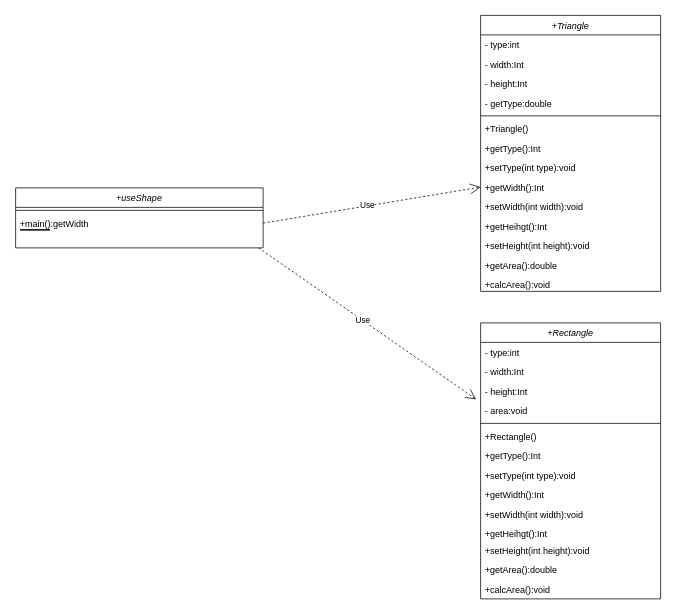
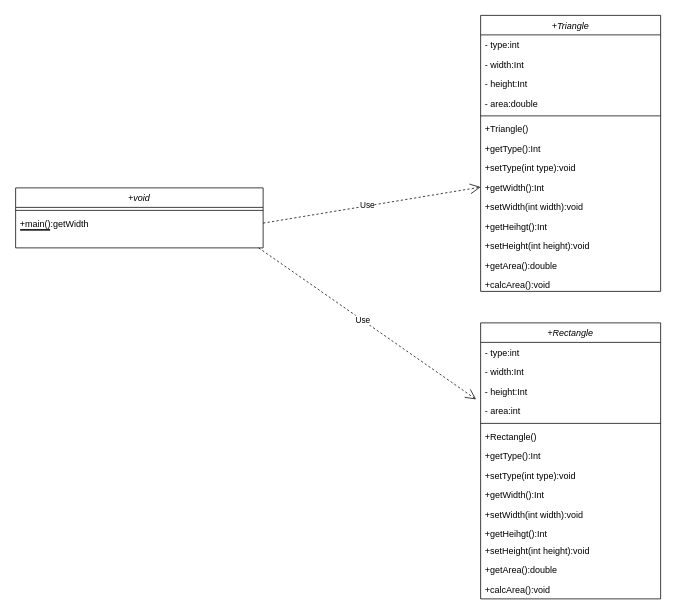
  <mxCell id="0" />
  <mxCell id="1" parent="0" />
  <mxCell id="2" value="+Triangle" style="swimlane;fontStyle=2;align=center;verticalAlign=top;childLayout=stackLayout;horizontal=1;startSize=26;horizontalStack=0;resizeParent=1;resizeLast=0;collapsible=1;marginBottom=0;rounded=0;shadow=0;strokeWidth=1;" vertex="1" parent="1"><mxGeometry x="640" y="20" width="240" height="368" as="geometry"><mxRectangle x="230" y="140" width="160" height="26" as="alternateBounds" /></mxGeometry></mxCell>
  <mxCell id="3" value="- type:int" style="text;align=left;verticalAlign=top;spacingLeft=4;spacingRight=4;overflow=hidden;rotatable=0;points=[[0,0.5],[1,0.5]];portConstraint=eastwest;rounded=0;shadow=0;html=0;" vertex="1" parent="2"><mxGeometry y="26" width="240" height="26" as="geometry" /></mxCell>
  <mxCell id="4" value="- width:Int" style="text;align=left;verticalAlign=top;spacingLeft=4;spacingRight=4;overflow=hidden;rotatable=0;points=[[0,0.5],[1,0.5]];portConstraint=eastwest;" vertex="1" parent="2"><mxGeometry y="52" width="240" height="26" as="geometry" /></mxCell>
  <mxCell id="5" value="- height:Int" style="text;align=left;verticalAlign=top;spacingLeft=4;spacingRight=4;overflow=hidden;rotatable=0;points=[[0,0.5],[1,0.5]];portConstraint=eastwest;rounded=0;shadow=0;html=0;" vertex="1" parent="2"><mxGeometry y="78" width="240" height="26" as="geometry" /></mxCell>
- <mxCell id="6" value="- getType:double" style="text;align=left;verticalAlign=top;spacingLeft=4;spacingRight=4;overflow=hidden;rotatable=0;points=[[0,0.5],[1,0.5]];portConstraint=eastwest;rounded=0;shadow=0;html=0;" vertex="1" parent="2"><mxGeometry y="104" width="240" height="26" as="geometry" /></mxCell>
+ <mxCell id="6" value="- area:double" style="text;align=left;verticalAlign=top;spacingLeft=4;spacingRight=4;overflow=hidden;rotatable=0;points=[[0,0.5],[1,0.5]];portConstraint=eastwest;rounded=0;shadow=0;html=0;" vertex="1" parent="2"><mxGeometry y="104" width="240" height="26" as="geometry" /></mxCell>
  <mxCell id="7" value="" style="line;html=1;strokeWidth=1;align=left;verticalAlign=middle;spacingTop=-1;spacingLeft=3;spacingRight=3;rotatable=0;labelPosition=right;points=[];portConstraint=eastwest;" vertex="1" parent="2"><mxGeometry y="130" width="240" height="8" as="geometry" /></mxCell>
  <mxCell id="8" value="+Triangle()" style="text;align=left;verticalAlign=top;spacingLeft=4;spacingRight=4;overflow=hidden;rotatable=0;points=[[0,0.5],[1,0.5]];portConstraint=eastwest;" vertex="1" parent="2"><mxGeometry y="138" width="240" height="26" as="geometry" /></mxCell>
  <mxCell id="9" value="+getType():Int" style="text;align=left;verticalAlign=top;spacingLeft=4;spacingRight=4;overflow=hidden;rotatable=0;points=[[0,0.5],[1,0.5]];portConstraint=eastwest;" vertex="1" parent="2"><mxGeometry y="164" width="240" height="26" as="geometry" /></mxCell>
  <mxCell id="10" value="+setType(int type):void" style="text;align=left;verticalAlign=top;spacingLeft=4;spacingRight=4;overflow=hidden;rotatable=0;points=[[0,0.5],[1,0.5]];portConstraint=eastwest;" vertex="1" parent="2"><mxGeometry y="190" width="240" height="26" as="geometry" /></mxCell>
  <mxCell id="11" value="+getWidth():Int" style="text;align=left;verticalAlign=top;spacingLeft=4;spacingRight=4;overflow=hidden;rotatable=0;points=[[0,0.5],[1,0.5]];portConstraint=eastwest;" vertex="1" parent="2"><mxGeometry y="216" width="240" height="26" as="geometry" /></mxCell>
  <mxCell id="12" value="+setWidth(int width):void" style="text;align=left;verticalAlign=top;spacingLeft=4;spacingRight=4;overflow=hidden;rotatable=0;points=[[0,0.5],[1,0.5]];portConstraint=eastwest;" vertex="1" parent="2"><mxGeometry y="242" width="240" height="26" as="geometry" /></mxCell>
  <mxCell id="13" value="+getHeihgt():Int" style="text;align=left;verticalAlign=top;spacingLeft=4;spacingRight=4;overflow=hidden;rotatable=0;points=[[0,0.5],[1,0.5]];portConstraint=eastwest;" vertex="1" parent="2"><mxGeometry y="268" width="240" height="26" as="geometry" /></mxCell>
  <mxCell id="14" value="+setHeight(int height):void" style="text;align=left;verticalAlign=top;spacingLeft=4;spacingRight=4;overflow=hidden;rotatable=0;points=[[0,0.5],[1,0.5]];portConstraint=eastwest;" vertex="1" parent="2"><mxGeometry y="294" width="240" height="26" as="geometry" /></mxCell>
  <mxCell id="15" value="+getArea():double" style="text;align=left;verticalAlign=top;spacingLeft=4;spacingRight=4;overflow=hidden;rotatable=0;points=[[0,0.5],[1,0.5]];portConstraint=eastwest;" vertex="1" parent="2"><mxGeometry y="320" width="240" height="26" as="geometry" /></mxCell>
  <mxCell id="16" value="+calcArea():void" style="text;align=left;verticalAlign=top;spacingLeft=4;spacingRight=4;overflow=hidden;rotatable=0;points=[[0,0.5],[1,0.5]];portConstraint=eastwest;" vertex="1" parent="2"><mxGeometry y="346" width="240" height="22" as="geometry" /></mxCell>
  <mxCell id="17" value="Use" style="endArrow=open;endSize=12;dashed=1;html=1;rounded=0;entryX=0;entryY=0.5;entryDx=0;entryDy=0;exitX=1;exitY=0.5;exitDx=0;exitDy=0;" edge="1" parent="1" source="21" target="11"><mxGeometry x="-0.044" y="1" width="160" relative="1" as="geometry"><mxPoint x="430" y="586.01" as="sourcePoint" /><mxPoint x="329.04" y="499.998" as="targetPoint" /><mxPoint as="offset" /></mxGeometry></mxCell>
  <mxCell id="18" value="" style="group" vertex="1" connectable="0" parent="1"><mxGeometry x="20" y="250" width="330" height="80" as="geometry" /></mxCell>
- <mxCell id="19" value="+useShape" style="swimlane;fontStyle=2;align=center;verticalAlign=top;childLayout=stackLayout;horizontal=1;startSize=26;horizontalStack=0;resizeParent=1;resizeLast=0;collapsible=1;marginBottom=0;rounded=0;shadow=0;strokeWidth=1;" vertex="1" parent="18"><mxGeometry width="330" height="80" as="geometry"><mxRectangle x="230" y="140" width="160" height="26" as="alternateBounds" /></mxGeometry></mxCell>
+ <mxCell id="19" value="+void" style="swimlane;fontStyle=2;align=center;verticalAlign=top;childLayout=stackLayout;horizontal=1;startSize=26;horizontalStack=0;resizeParent=1;resizeLast=0;collapsible=1;marginBottom=0;rounded=0;shadow=0;strokeWidth=1;" vertex="1" parent="18"><mxGeometry width="330" height="80" as="geometry"><mxRectangle x="230" y="140" width="160" height="26" as="alternateBounds" /></mxGeometry></mxCell>
  <mxCell id="20" value="" style="line;html=1;strokeWidth=1;align=left;verticalAlign=middle;spacingTop=-1;spacingLeft=3;spacingRight=3;rotatable=0;labelPosition=right;points=[];portConstraint=eastwest;" vertex="1" parent="19"><mxGeometry y="26" width="330" height="8" as="geometry" /></mxCell>
  <mxCell id="21" value="+main():getWidth" style="text;align=left;verticalAlign=top;spacingLeft=4;spacingRight=4;overflow=hidden;rotatable=0;points=[[0,0.5],[1,0.5]];portConstraint=eastwest;" vertex="1" parent="19"><mxGeometry y="34" width="330" height="26" as="geometry" /></mxCell>
  <mxCell id="22" value="" style="line;strokeWidth=2;html=1;" vertex="1" parent="18"><mxGeometry x="6" y="51" width="40" height="10" as="geometry" /></mxCell>
  <mxCell id="23" value="+Rectangle" style="swimlane;fontStyle=2;align=center;verticalAlign=top;childLayout=stackLayout;horizontal=1;startSize=26;horizontalStack=0;resizeParent=1;resizeLast=0;collapsible=1;marginBottom=0;rounded=0;shadow=0;strokeWidth=1;" vertex="1" parent="1"><mxGeometry x="640" y="430" width="240" height="368" as="geometry"><mxRectangle x="230" y="140" width="160" height="26" as="alternateBounds" /></mxGeometry></mxCell>
  <mxCell id="24" value="- type:int" style="text;align=left;verticalAlign=top;spacingLeft=4;spacingRight=4;overflow=hidden;rotatable=0;points=[[0,0.5],[1,0.5]];portConstraint=eastwest;rounded=0;shadow=0;html=0;" vertex="1" parent="23"><mxGeometry y="26" width="240" height="26" as="geometry" /></mxCell>
  <mxCell id="25" value="- width:Int" style="text;align=left;verticalAlign=top;spacingLeft=4;spacingRight=4;overflow=hidden;rotatable=0;points=[[0,0.5],[1,0.5]];portConstraint=eastwest;" vertex="1" parent="23"><mxGeometry y="52" width="240" height="26" as="geometry" /></mxCell>
  <mxCell id="26" value="- height:Int" style="text;align=left;verticalAlign=top;spacingLeft=4;spacingRight=4;overflow=hidden;rotatable=0;points=[[0,0.5],[1,0.5]];portConstraint=eastwest;rounded=0;shadow=0;html=0;" vertex="1" parent="23"><mxGeometry y="78" width="240" height="26" as="geometry" /></mxCell>
- <mxCell id="27" value="- area:void" style="text;align=left;verticalAlign=top;spacingLeft=4;spacingRight=4;overflow=hidden;rotatable=0;points=[[0,0.5],[1,0.5]];portConstraint=eastwest;rounded=0;shadow=0;html=0;" vertex="1" parent="23"><mxGeometry y="104" width="240" height="26" as="geometry" /></mxCell>
+ <mxCell id="27" value="- area:int" style="text;align=left;verticalAlign=top;spacingLeft=4;spacingRight=4;overflow=hidden;rotatable=0;points=[[0,0.5],[1,0.5]];portConstraint=eastwest;rounded=0;shadow=0;html=0;" vertex="1" parent="23"><mxGeometry y="104" width="240" height="26" as="geometry" /></mxCell>
  <mxCell id="28" value="" style="line;html=1;strokeWidth=1;align=left;verticalAlign=middle;spacingTop=-1;spacingLeft=3;spacingRight=3;rotatable=0;labelPosition=right;points=[];portConstraint=eastwest;" vertex="1" parent="23"><mxGeometry y="130" width="240" height="8" as="geometry" /></mxCell>
  <mxCell id="29" value="+Rectangle()" style="text;align=left;verticalAlign=top;spacingLeft=4;spacingRight=4;overflow=hidden;rotatable=0;points=[[0,0.5],[1,0.5]];portConstraint=eastwest;" vertex="1" parent="23"><mxGeometry y="138" width="240" height="26" as="geometry" /></mxCell>
  <mxCell id="30" value="+getType():Int" style="text;align=left;verticalAlign=top;spacingLeft=4;spacingRight=4;overflow=hidden;rotatable=0;points=[[0,0.5],[1,0.5]];portConstraint=eastwest;" vertex="1" parent="23"><mxGeometry y="164" width="240" height="26" as="geometry" /></mxCell>
  <mxCell id="31" value="+setType(int type):void" style="text;align=left;verticalAlign=top;spacingLeft=4;spacingRight=4;overflow=hidden;rotatable=0;points=[[0,0.5],[1,0.5]];portConstraint=eastwest;" vertex="1" parent="23"><mxGeometry y="190" width="240" height="26" as="geometry" /></mxCell>
  <mxCell id="32" value="+getWidth():Int" style="text;align=left;verticalAlign=top;spacingLeft=4;spacingRight=4;overflow=hidden;rotatable=0;points=[[0,0.5],[1,0.5]];portConstraint=eastwest;" vertex="1" parent="23"><mxGeometry y="216" width="240" height="26" as="geometry" /></mxCell>
  <mxCell id="33" value="+setWidth(int width):void" style="text;align=left;verticalAlign=top;spacingLeft=4;spacingRight=4;overflow=hidden;rotatable=0;points=[[0,0.5],[1,0.5]];portConstraint=eastwest;" vertex="1" parent="23"><mxGeometry y="242" width="240" height="26" as="geometry" /></mxCell>
  <mxCell id="34" value="+getHeihgt():Int" style="text;align=left;verticalAlign=top;spacingLeft=4;spacingRight=4;overflow=hidden;rotatable=0;points=[[0,0.5],[1,0.5]];portConstraint=eastwest;" vertex="1" parent="23"><mxGeometry y="268" width="240" height="22" as="geometry" /></mxCell>
  <mxCell id="35" value="+setHeight(int height):void" style="text;align=left;verticalAlign=top;spacingLeft=4;spacingRight=4;overflow=hidden;rotatable=0;points=[[0,0.5],[1,0.5]];portConstraint=eastwest;" vertex="1" parent="23"><mxGeometry y="290" width="240" height="26" as="geometry" /></mxCell>
  <mxCell id="36" value="+getArea():double" style="text;align=left;verticalAlign=top;spacingLeft=4;spacingRight=4;overflow=hidden;rotatable=0;points=[[0,0.5],[1,0.5]];portConstraint=eastwest;" vertex="1" parent="23"><mxGeometry y="316" width="240" height="26" as="geometry" /></mxCell>
  <mxCell id="37" value="+calcArea():void" style="text;align=left;verticalAlign=top;spacingLeft=4;spacingRight=4;overflow=hidden;rotatable=0;points=[[0,0.5],[1,0.5]];portConstraint=eastwest;" vertex="1" parent="23"><mxGeometry y="342" width="240" height="22" as="geometry" /></mxCell>
  <mxCell id="38" value="Use" style="endArrow=open;endSize=12;dashed=1;html=1;rounded=0;entryX=0.375;entryY=1.182;entryDx=0;entryDy=0;entryPerimeter=0;" edge="1" parent="1"><mxGeometry x="-0.044" y="1" width="160" relative="1" as="geometry"><mxPoint x="344" y="330" as="sourcePoint" /><mxPoint x="634" y="531.994" as="targetPoint" /><mxPoint as="offset" /></mxGeometry></mxCell>
